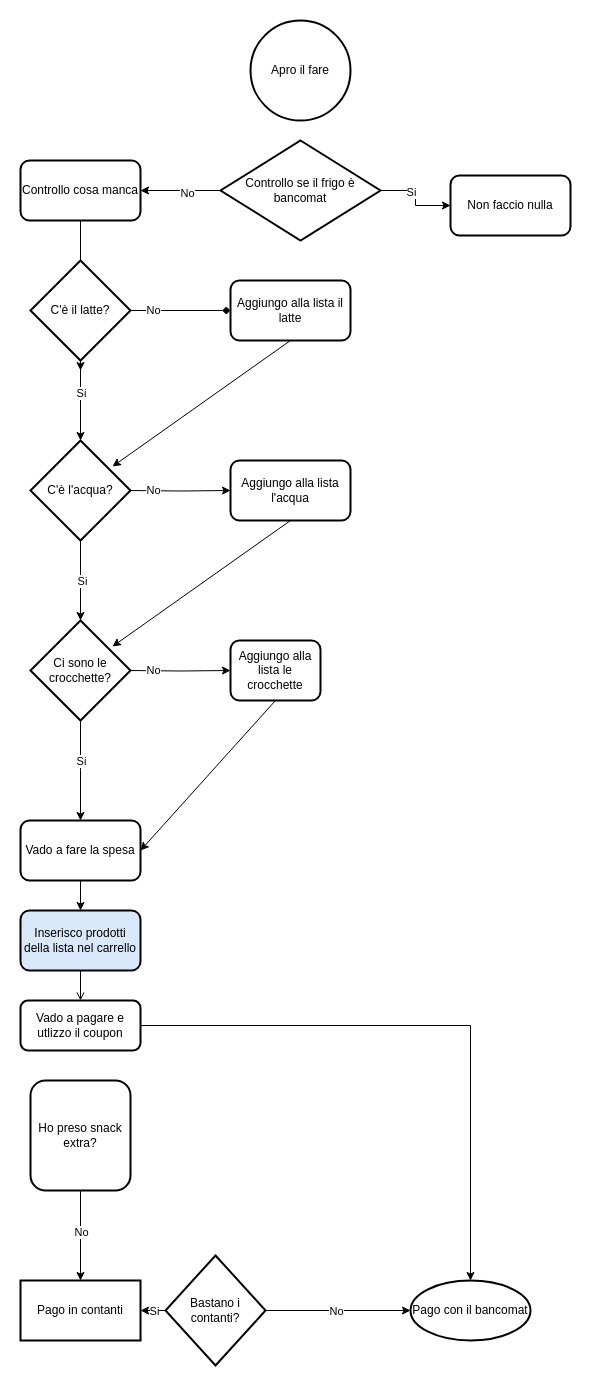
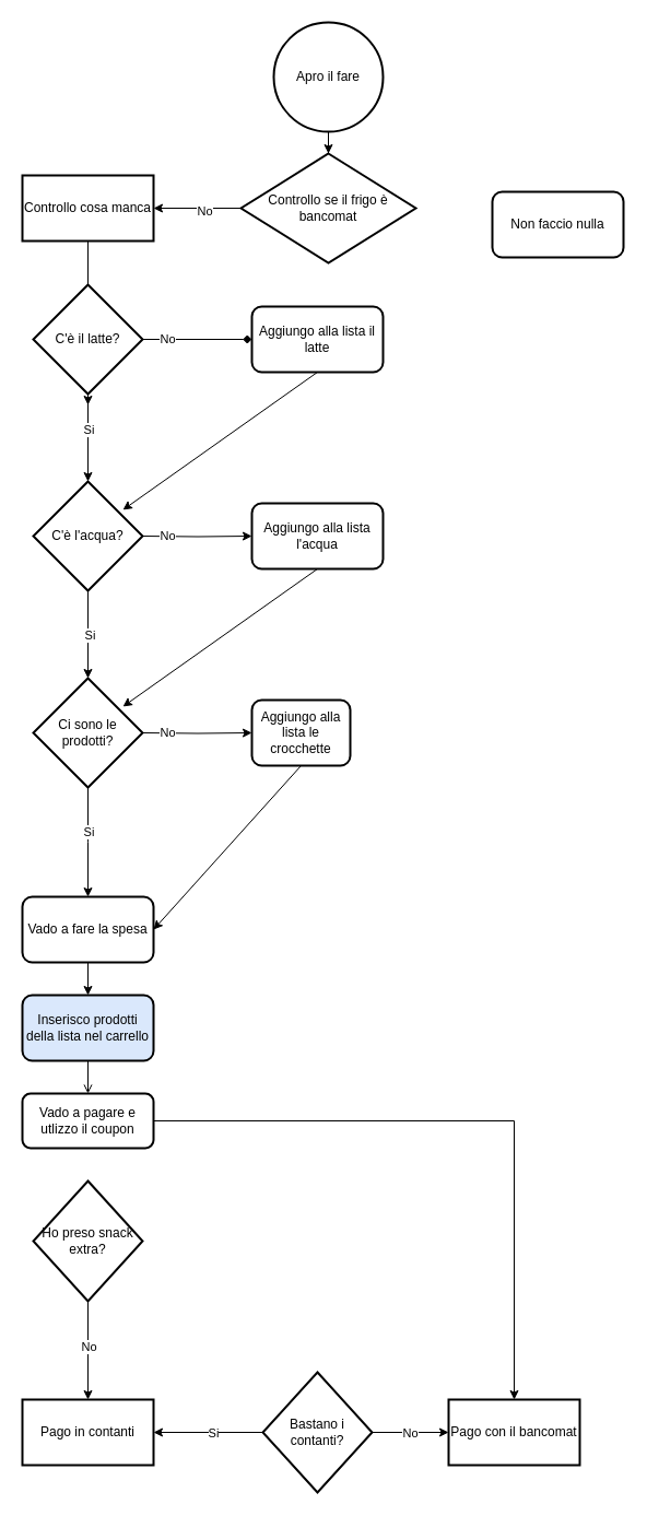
  <mxCell id="0" />
  <mxCell id="1" parent="0" />
  <mxCell id="2" value="&lt;div&gt;Apro il fare&lt;/div&gt;" style="strokeWidth=2;html=1;shape=mxgraph.flowchart.start_2;whiteSpace=wrap;" vertex="1" parent="1"><mxGeometry x="250" y="20" width="100" height="100" as="geometry" /></mxCell>
- <mxCell id="3" value="" style="edgeStyle=orthogonalEdgeStyle;rounded=0;orthogonalLoop=1;jettySize=auto;html=1;" edge="1" parent="1" source="34" target="7"><mxGeometry relative="1" as="geometry" /></mxCell>
- <mxCell id="4" value="Si" style="edgeLabel;html=1;align=center;verticalAlign=middle;resizable=0;points=[];" vertex="1" connectable="0" parent="3"><mxGeometry x="-0.289" y="-1" relative="1" as="geometry"><mxPoint as="offset" /></mxGeometry></mxCell>
  <mxCell id="5" value="" style="edgeStyle=orthogonalEdgeStyle;rounded=0;orthogonalLoop=1;jettySize=auto;html=1;" edge="1" parent="1" source="34" target="9"><mxGeometry relative="1" as="geometry" /></mxCell>
  <mxCell id="6" value="No" style="edgeLabel;html=1;align=center;verticalAlign=middle;resizable=0;points=[];" vertex="1" connectable="0" parent="5"><mxGeometry x="-0.156" y="2" relative="1" as="geometry"><mxPoint as="offset" /></mxGeometry></mxCell>
  <mxCell id="7" value="Non faccio nulla" style="rounded=1;whiteSpace=wrap;html=1;strokeWidth=2;" vertex="1" parent="1"><mxGeometry x="450" y="175" width="120" height="60" as="geometry" /></mxCell>
  <mxCell id="8" value="" style="edgeStyle=orthogonalEdgeStyle;rounded=0;orthogonalLoop=1;jettySize=auto;html=1;" edge="1" parent="1" source="9"><mxGeometry relative="1" as="geometry"><mxPoint x="80" y="370" as="targetPoint" /></mxGeometry></mxCell>
- <mxCell id="9" value="Controllo cosa manca" style="rounded=1;whiteSpace=wrap;html=1;strokeWidth=2;" vertex="1" parent="1"><mxGeometry x="20" y="160" width="120" height="60" as="geometry" /></mxCell>
+ <mxCell id="9" value="Controllo cosa manca" style="whiteSpace=wrap;html=1;strokeWidth=2;rounded=0;" vertex="1" parent="1"><mxGeometry x="20" y="160" width="120" height="60" as="geometry" /></mxCell>
  <mxCell id="10" value="" style="edgeStyle=orthogonalEdgeStyle;rounded=0;orthogonalLoop=1;jettySize=auto;html=1;endArrow=diamond;" edge="1" parent="1" source="14" target="15"><mxGeometry relative="1" as="geometry" /></mxCell>
  <mxCell id="11" value="No" style="edgeLabel;html=1;align=center;verticalAlign=middle;resizable=0;points=[];" vertex="1" connectable="0" parent="10"><mxGeometry x="-0.56" y="1" relative="1" as="geometry"><mxPoint as="offset" /></mxGeometry></mxCell>
  <mxCell id="12" value="" style="edgeStyle=orthogonalEdgeStyle;rounded=0;orthogonalLoop=1;jettySize=auto;html=1;" edge="1" parent="1" source="14" target="18"><mxGeometry relative="1" as="geometry" /></mxCell>
  <mxCell id="13" value="Si" style="edgeLabel;html=1;align=center;verticalAlign=middle;resizable=0;points=[];" vertex="1" connectable="0" parent="12"><mxGeometry x="-0.2" relative="1" as="geometry"><mxPoint as="offset" /></mxGeometry></mxCell>
  <mxCell id="14" value="C'è il latte?" style="strokeWidth=2;html=1;shape=mxgraph.flowchart.decision;whiteSpace=wrap;" vertex="1" parent="1"><mxGeometry x="30" y="260" width="100" height="100" as="geometry" /></mxCell>
  <mxCell id="15" value="Aggiungo alla lista il latte" style="rounded=1;whiteSpace=wrap;html=1;strokeWidth=2;" vertex="1" parent="1"><mxGeometry x="230" y="280" width="120" height="60" as="geometry" /></mxCell>
  <mxCell id="16" value="" style="edgeStyle=orthogonalEdgeStyle;rounded=0;orthogonalLoop=1;jettySize=auto;html=1;" edge="1" parent="1" source="18" target="21"><mxGeometry relative="1" as="geometry" /></mxCell>
  <mxCell id="17" value="Si" style="edgeLabel;html=1;align=center;verticalAlign=middle;resizable=0;points=[];" vertex="1" connectable="0" parent="16"><mxGeometry y="1" relative="1" as="geometry"><mxPoint as="offset" /></mxGeometry></mxCell>
  <mxCell id="18" value="C'è l'acqua?" style="strokeWidth=2;html=1;shape=mxgraph.flowchart.decision;whiteSpace=wrap;" vertex="1" parent="1"><mxGeometry x="30" y="440" width="100" height="100" as="geometry" /></mxCell>
  <mxCell id="19" value="" style="edgeStyle=orthogonalEdgeStyle;rounded=0;orthogonalLoop=1;jettySize=auto;html=1;" edge="1" parent="1" source="21"><mxGeometry relative="1" as="geometry"><mxPoint x="80" y="820" as="targetPoint" /></mxGeometry></mxCell>
  <mxCell id="20" value="Si" style="edgeLabel;html=1;align=center;verticalAlign=middle;resizable=0;points=[];" vertex="1" connectable="0" parent="19"><mxGeometry x="-0.2" relative="1" as="geometry"><mxPoint as="offset" /></mxGeometry></mxCell>
- <mxCell id="21" value="Ci sono le crocchette?" style="strokeWidth=2;html=1;shape=mxgraph.flowchart.decision;whiteSpace=wrap;" vertex="1" parent="1"><mxGeometry x="30" y="620" width="100" height="100" as="geometry" /></mxCell>
+ <mxCell id="21" value="Ci sono le prodotti?" style="strokeWidth=2;html=1;shape=mxgraph.flowchart.decision;whiteSpace=wrap;" vertex="1" parent="1"><mxGeometry x="30" y="620" width="100" height="100" as="geometry" /></mxCell>
  <mxCell id="22" value="" style="endArrow=classic;html=1;rounded=0;exitX=0.5;exitY=1;exitDx=0;exitDy=0;entryX=0.82;entryY=0.26;entryDx=0;entryDy=0;entryPerimeter=0;" edge="1" parent="1" source="15" target="18"><mxGeometry width="50" height="50" relative="1" as="geometry"><mxPoint x="314" y="335" as="sourcePoint" /><mxPoint x="154" y="485" as="targetPoint" /><Array as="points" /></mxGeometry></mxCell>
  <mxCell id="23" value="" style="edgeStyle=orthogonalEdgeStyle;rounded=0;orthogonalLoop=1;jettySize=auto;html=1;" edge="1" parent="1" target="25"><mxGeometry relative="1" as="geometry"><mxPoint x="130" y="490" as="sourcePoint" /></mxGeometry></mxCell>
  <mxCell id="24" value="No" style="edgeLabel;html=1;align=center;verticalAlign=middle;resizable=0;points=[];" vertex="1" connectable="0" parent="23"><mxGeometry x="-0.56" y="1" relative="1" as="geometry"><mxPoint as="offset" /></mxGeometry></mxCell>
  <mxCell id="25" value="Aggiungo alla lista l'acqua" style="rounded=1;whiteSpace=wrap;html=1;strokeWidth=2;" vertex="1" parent="1"><mxGeometry x="230" y="460" width="120" height="60" as="geometry" /></mxCell>
  <mxCell id="26" value="" style="endArrow=classic;html=1;rounded=0;exitX=0.5;exitY=1;exitDx=0;exitDy=0;entryX=0.82;entryY=0.26;entryDx=0;entryDy=0;entryPerimeter=0;" edge="1" parent="1" source="25"><mxGeometry width="50" height="50" relative="1" as="geometry"><mxPoint x="314" y="515" as="sourcePoint" /><mxPoint x="112" y="646" as="targetPoint" /><Array as="points" /></mxGeometry></mxCell>
  <mxCell id="27" value="" style="edgeStyle=orthogonalEdgeStyle;rounded=0;orthogonalLoop=1;jettySize=auto;html=1;" edge="1" parent="1" source="28" target="36"><mxGeometry relative="1" as="geometry" /></mxCell>
  <mxCell id="28" value="Vado a fare la spesa" style="whiteSpace=wrap;html=1;strokeWidth=2;rounded=1;" vertex="1" parent="1"><mxGeometry x="20" y="820" width="120" height="60" as="geometry" /></mxCell>
  <mxCell id="29" value="" style="edgeStyle=orthogonalEdgeStyle;rounded=0;orthogonalLoop=1;jettySize=auto;html=1;" edge="1" parent="1" target="31"><mxGeometry relative="1" as="geometry"><mxPoint x="130" y="670" as="sourcePoint" /></mxGeometry></mxCell>
  <mxCell id="30" value="No" style="edgeLabel;html=1;align=center;verticalAlign=middle;resizable=0;points=[];" vertex="1" connectable="0" parent="29"><mxGeometry x="-0.56" y="1" relative="1" as="geometry"><mxPoint as="offset" /></mxGeometry></mxCell>
  <mxCell id="31" value="Aggiungo alla lista le crocchette" style="rounded=1;whiteSpace=wrap;html=1;strokeWidth=2;" vertex="1" parent="1"><mxGeometry x="230" y="640" width="90" height="60" as="geometry" /></mxCell>
  <mxCell id="32" value="" style="endArrow=classic;html=1;rounded=0;exitX=0.5;exitY=1;exitDx=0;exitDy=0;entryX=1;entryY=0.5;entryDx=0;entryDy=0;" edge="1" parent="1" source="31"><mxGeometry width="50" height="50" relative="1" as="geometry"><mxPoint x="314" y="695" as="sourcePoint" /><mxPoint x="140" y="850" as="targetPoint" /><Array as="points" /></mxGeometry></mxCell>
+ <mxCell id="33" value="" style="edgeStyle=orthogonalEdgeStyle;rounded=0;orthogonalLoop=1;jettySize=auto;html=1;" edge="1" parent="1" source="2" target="34"><mxGeometry relative="1" as="geometry"><mxPoint x="300" y="120" as="sourcePoint" /><mxPoint x="300" y="220" as="targetPoint" /></mxGeometry></mxCell>
  <mxCell id="34" value="&lt;div&gt;Controllo se il frigo è bancomat&lt;/div&gt;" style="strokeWidth=2;html=1;shape=mxgraph.flowchart.decision;whiteSpace=wrap;" vertex="1" parent="1"><mxGeometry x="220" y="140" width="160" height="100" as="geometry" /></mxCell>
  <mxCell id="35" value="" style="edgeStyle=orthogonalEdgeStyle;rounded=0;orthogonalLoop=1;jettySize=auto;html=1;endArrow=open;" edge="1" parent="1" source="36" target="38"><mxGeometry relative="1" as="geometry" /></mxCell>
  <mxCell id="36" value="Inserisco prodotti della lista nel carrello" style="rounded=1;whiteSpace=wrap;html=1;strokeWidth=2;fillColor=#dae8fc;" vertex="1" parent="1"><mxGeometry x="20" y="910" width="120" height="60" as="geometry" /></mxCell>
  <mxCell id="37" value="" style="edgeStyle=orthogonalEdgeStyle;rounded=0;orthogonalLoop=1;jettySize=auto;html=1;" edge="1" parent="1" source="38" target="46"><mxGeometry relative="1" as="geometry" /></mxCell>
  <mxCell id="38" value="Vado a pagare e utlizzo il coupon" style="whiteSpace=wrap;html=1;rounded=1;strokeWidth=2;" vertex="1" parent="1"><mxGeometry x="20" y="1000" width="120" height="50" as="geometry" /></mxCell>
  <mxCell id="39" value="" style="edgeStyle=orthogonalEdgeStyle;rounded=0;orthogonalLoop=1;jettySize=auto;html=1;" edge="1" parent="1" source="41" target="42"><mxGeometry relative="1" as="geometry" /></mxCell>
  <mxCell id="40" value="No" style="edgeLabel;html=1;align=center;verticalAlign=middle;resizable=0;points=[];" vertex="1" connectable="0" parent="39"><mxGeometry x="-0.089" relative="1" as="geometry"><mxPoint as="offset" /></mxGeometry></mxCell>
- <mxCell id="41" value="Ho preso snack extra?" style="whiteSpace=wrap;html=1;strokeWidth=2;rounded=1;" vertex="1" parent="1"><mxGeometry x="30" y="1080" width="100" height="110" as="geometry" /></mxCell>
+ <mxCell id="41" value="Ho preso snack extra?" style="rhombus;whiteSpace=wrap;html=1;rounded=0;strokeWidth=2;" vertex="1" parent="1"><mxGeometry x="30" y="1080" width="100" height="110" as="geometry" /></mxCell>
  <mxCell id="42" value="Pago in contanti" style="whiteSpace=wrap;html=1;rounded=0;strokeWidth=2;" vertex="1" parent="1"><mxGeometry x="20" y="1280" width="120" height="60" as="geometry" /></mxCell>
  <mxCell id="43" value="" style="edgeStyle=orthogonalEdgeStyle;rounded=0;orthogonalLoop=1;jettySize=auto;html=1;" edge="1" parent="1" source="45" target="46"><mxGeometry relative="1" as="geometry" /></mxCell>
  <mxCell id="44" value="No" style="edgeLabel;html=1;align=center;verticalAlign=middle;resizable=0;points=[];" vertex="1" connectable="0" parent="43"><mxGeometry x="-0.029" relative="1" as="geometry"><mxPoint as="offset" /></mxGeometry></mxCell>
- <mxCell id="45" value="Bastano i contanti?" style="rhombus;whiteSpace=wrap;html=1;rounded=0;strokeWidth=2;" vertex="1" parent="1"><mxGeometry x="165" y="1255" width="100" height="110" as="geometry" /></mxCell>
- <mxCell id="46" value="Pago con il bancomat" style="ellipse;whiteSpace=wrap;html=1;strokeWidth=2;" vertex="1" parent="1"><mxGeometry x="410" y="1280" width="120" height="60" as="geometry" /></mxCell>
+ <mxCell id="45" value="Bastano i contanti?" style="rhombus;whiteSpace=wrap;html=1;rounded=0;strokeWidth=2;" vertex="1" parent="1"><mxGeometry x="240" y="1255" width="100" height="110" as="geometry" /></mxCell>
+ <mxCell id="46" value="Pago con il bancomat" style="whiteSpace=wrap;html=1;rounded=0;strokeWidth=2;" vertex="1" parent="1"><mxGeometry x="410" y="1280" width="120" height="60" as="geometry" /></mxCell>
  <mxCell id="47" value="" style="endArrow=classic;html=1;rounded=0;exitX=0;exitY=0.5;exitDx=0;exitDy=0;entryX=1;entryY=0.5;entryDx=0;entryDy=0;" edge="1" parent="1" source="45" target="42"><mxGeometry width="50" height="50" relative="1" as="geometry"><mxPoint x="290" y="1310" as="sourcePoint" /><mxPoint x="340" y="1260" as="targetPoint" /></mxGeometry></mxCell>
  <mxCell id="48" value="Si" style="edgeLabel;html=1;align=center;verticalAlign=middle;resizable=0;points=[];" vertex="1" connectable="0" parent="47"><mxGeometry x="-0.08" y="4" relative="1" as="geometry"><mxPoint y="-4" as="offset" /></mxGeometry></mxCell>
